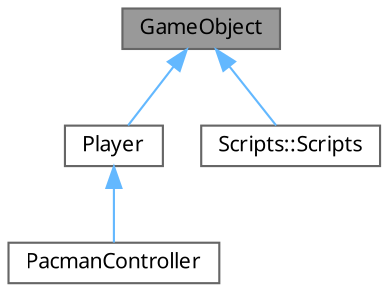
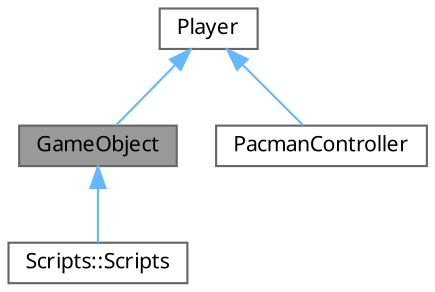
  digraph {
    fontname="Noto Sans"
    node [color=gray40 fillcolor=white fontname="Noto Sans" fontsize=10 shape=box style=filled]
    edge [color=steelblue1 dir=back fontname="Noto Sans" fontsize=10 labelfontname=Helvetica labelfontsize=10 style=solid]
    n1 [fillcolor=grey60 fontcolor=black height=0.2 label=GameObject width=0.4]
    n2 [height=0.2 label=Player width=0.4]
    n3 [height=0.2 label="Scripts::Scripts" width=0.4]
    n4 [height=0.2 label=PacmanController width=0.4]
-   n1 -> n2
+   n2 -> n1
    n1 -> n3
    n2 -> n4
  }
